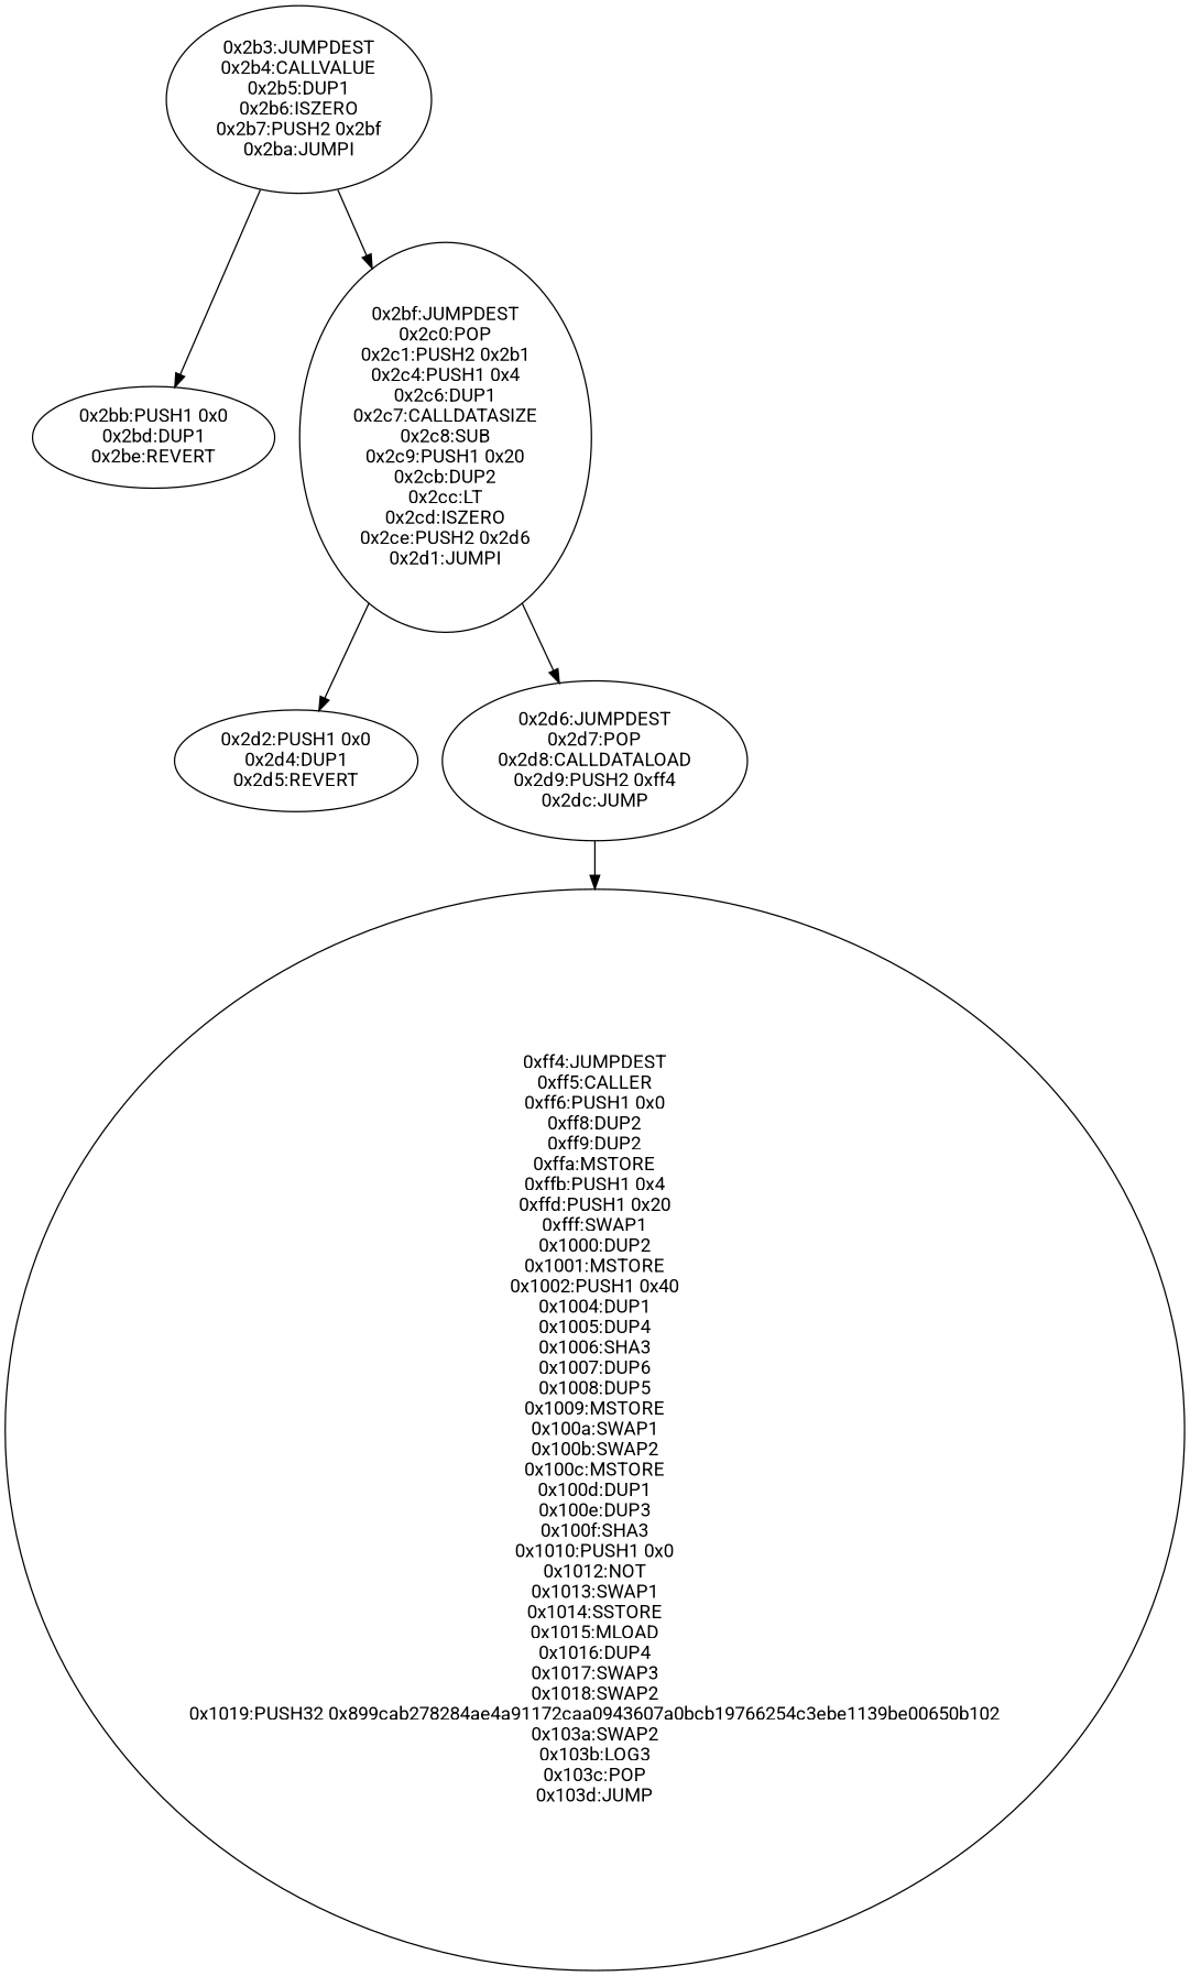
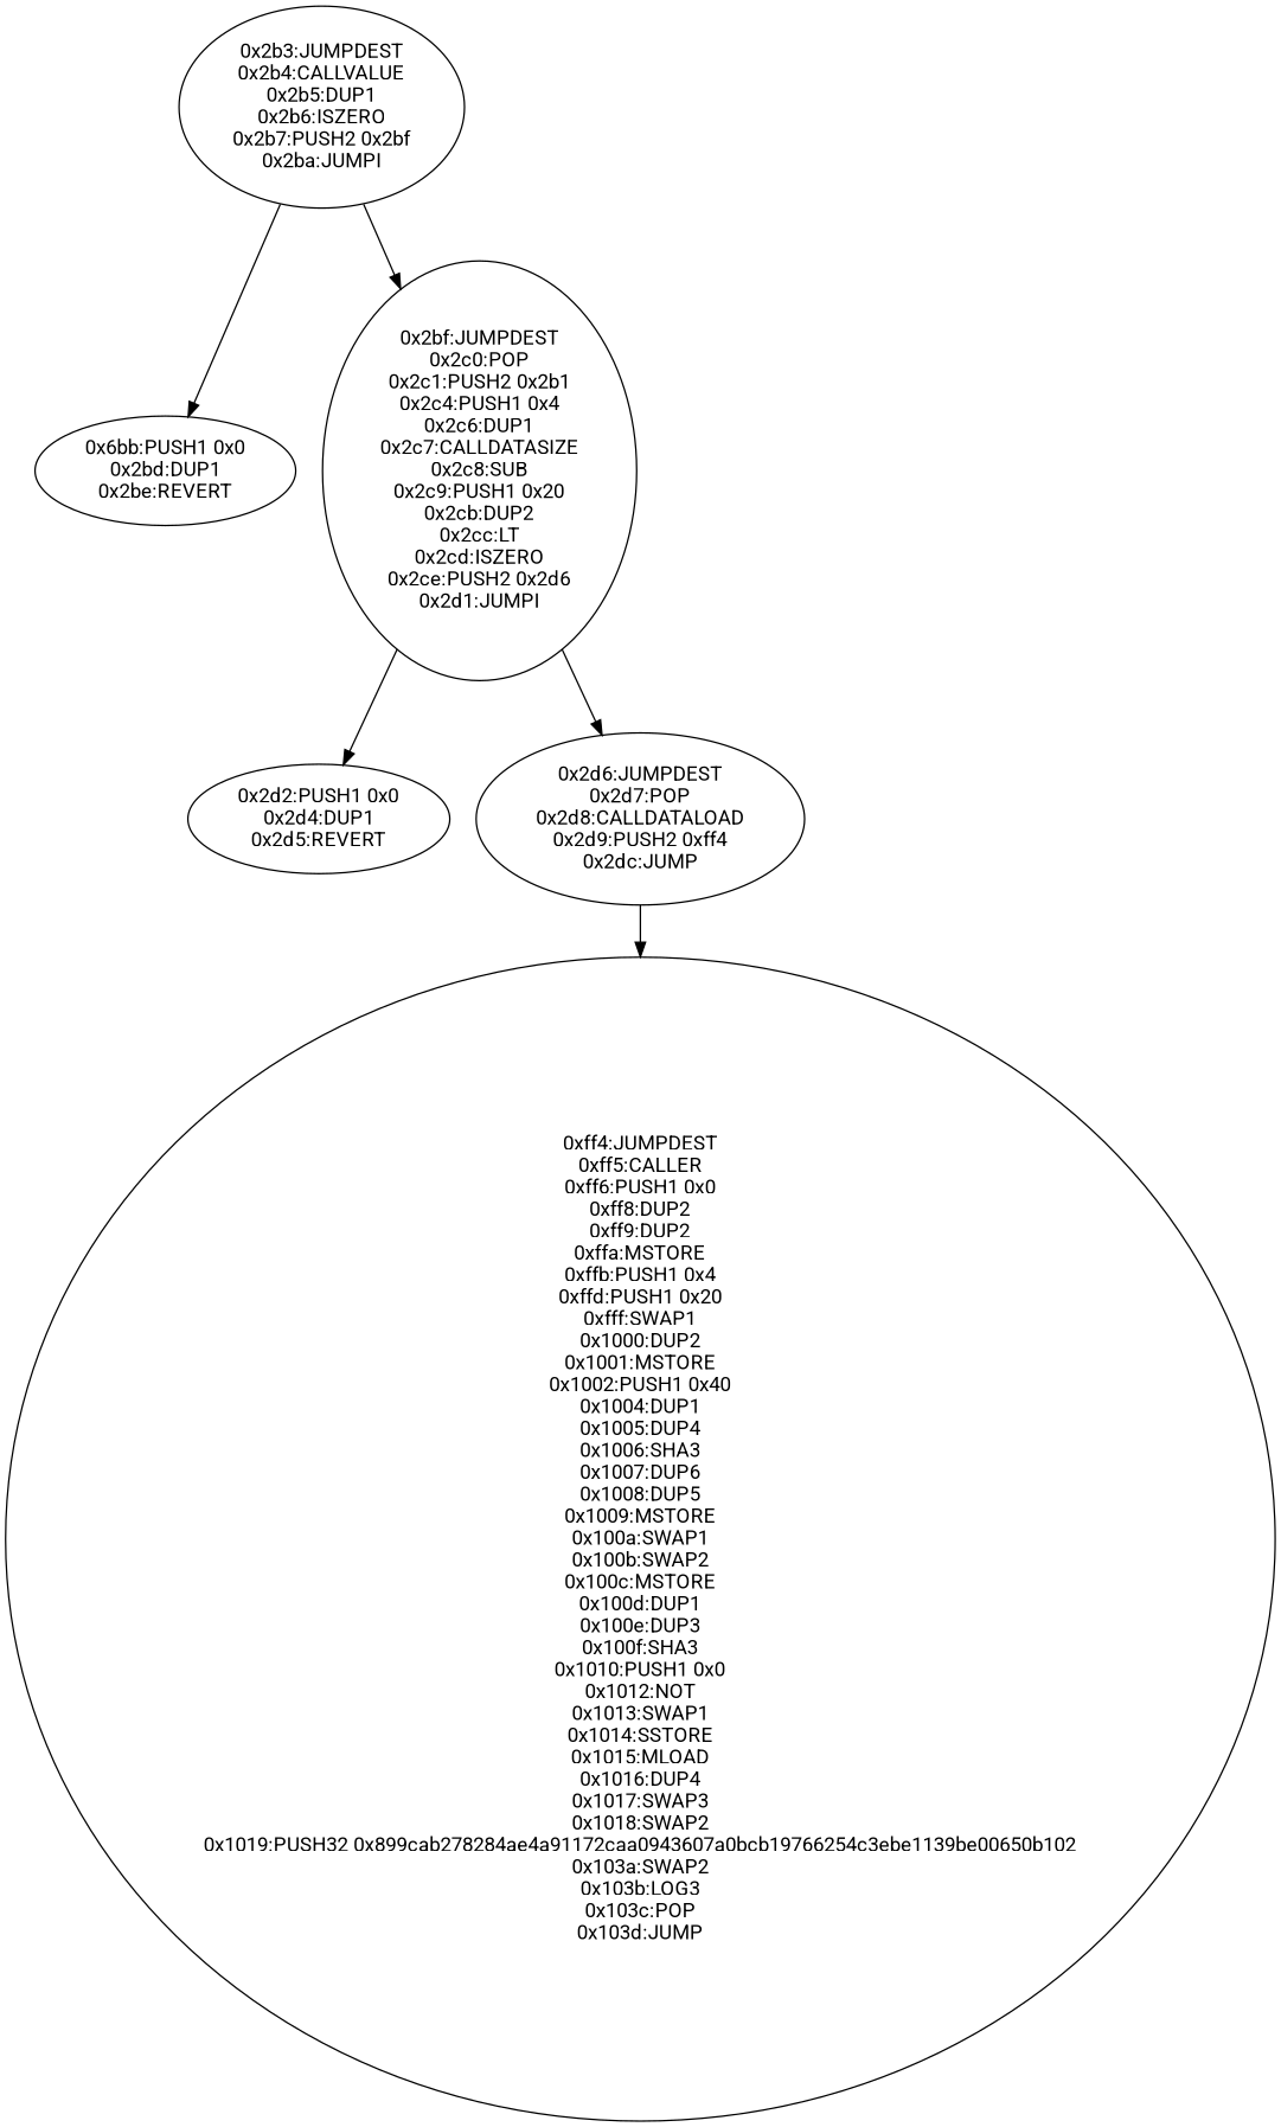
  digraph {
    fontname=Roboto
    node [fontname=Roboto]
    edge [fontname=Roboto]
    n1 [label="0x2b3:JUMPDEST\n0x2b4:CALLVALUE\n0x2b5:DUP1\n0x2b6:ISZERO\n0x2b7:PUSH2 0x2bf\n0x2ba:JUMPI"]
-   n2 [label="0x2bb:PUSH1 0x0\n0x2bd:DUP1\n0x2be:REVERT"]
+   n2 [label="0x6bb:PUSH1 0x0\n0x2bd:DUP1\n0x2be:REVERT"]
    n3 [label="0x2bf:JUMPDEST\n0x2c0:POP\n0x2c1:PUSH2 0x2b1\n0x2c4:PUSH1 0x4\n0x2c6:DUP1\n0x2c7:CALLDATASIZE\n0x2c8:SUB\n0x2c9:PUSH1 0x20\n0x2cb:DUP2\n0x2cc:LT\n0x2cd:ISZERO\n0x2ce:PUSH2 0x2d6\n0x2d1:JUMPI"]
    n4 [label="0x2d2:PUSH1 0x0\n0x2d4:DUP1\n0x2d5:REVERT"]
    n5 [label="0x2d6:JUMPDEST\n0x2d7:POP\n0x2d8:CALLDATALOAD\n0x2d9:PUSH2 0xff4\n0x2dc:JUMP"]
    n6 [label="0xff4:JUMPDEST\n0xff5:CALLER\n0xff6:PUSH1 0x0\n0xff8:DUP2\n0xff9:DUP2\n0xffa:MSTORE\n0xffb:PUSH1 0x4\n0xffd:PUSH1 0x20\n0xfff:SWAP1\n0x1000:DUP2\n0x1001:MSTORE\n0x1002:PUSH1 0x40\n0x1004:DUP1\n0x1005:DUP4\n0x1006:SHA3\n0x1007:DUP6\n0x1008:DUP5\n0x1009:MSTORE\n0x100a:SWAP1\n0x100b:SWAP2\n0x100c:MSTORE\n0x100d:DUP1\n0x100e:DUP3\n0x100f:SHA3\n0x1010:PUSH1 0x0\n0x1012:NOT\n0x1013:SWAP1\n0x1014:SSTORE\n0x1015:MLOAD\n0x1016:DUP4\n0x1017:SWAP3\n0x1018:SWAP2\n0x1019:PUSH32 0x899cab278284ae4a91172caa0943607a0bcb19766254c3ebe1139be00650b102\n0x103a:SWAP2\n0x103b:LOG3\n0x103c:POP\n0x103d:JUMP"]
    n1 -> n2
    n1 -> n3
    n3 -> n4
    n3 -> n5
    n5 -> n6
  }
